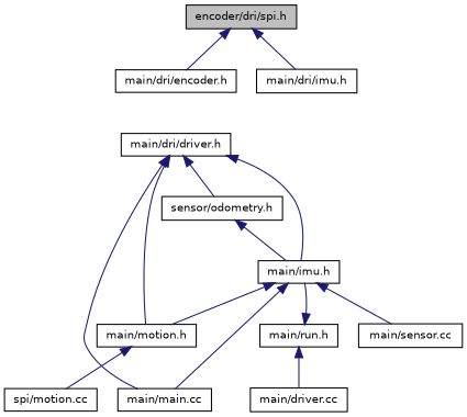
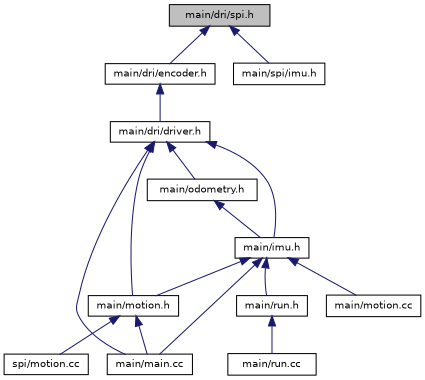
  digraph {
    node [color=black fillcolor=white fontname=Helvetica fontsize=10 shape=record style=filled]
    edge [color=midnightblue dir=back fontname=Helvetica fontsize=10 labelfontname=Helvetica labelfontsize=10 style=solid]
-   n1 [fillcolor=grey75 fontcolor=black height=0.2 label="encoder/dri/spi.h" width=0.4]
+   n1 [fillcolor=grey75 fontcolor=black height=0.2 label="main/dri/spi.h" width=0.4]
    n2 [height=0.2 label="main/dri/encoder.h" width=0.4]
-   n3 [height=0.2 label="main/dri/imu.h" width=0.4]
+   n3 [height=0.2 label="main/spi/imu.h" width=0.4]
    n4 [height=0.2 label="main/dri/driver.h" width=0.4]
    n5 [height=0.2 label="main/main.cc" width=0.4]
    n6 [height=0.2 label="main/motion.h" width=0.4]
-   n7 [height=0.2 label="sensor/odometry.h" width=0.4]
+   n7 [height=0.2 label="main/odometry.h" width=0.4]
    n8 [height=0.2 label="main/imu.h" width=0.4]
    n9 [height=0.2 label="spi/motion.cc" width=0.4]
    n10 [height=0.2 label="main/run.h" width=0.4]
-   n11 [height=0.2 label="main/sensor.cc" width=0.4]
-   n12 [height=0.2 label="main/driver.cc" width=0.4]
+   n11 [height=0.2 label="main/motion.cc" width=0.4]
+   n12 [height=0.2 label="main/run.cc" width=0.4]
    n1 -> n2
    n1 -> n3
+   n2 -> n4
    n4 -> n5
    n4 -> n6
    n4 -> n7
    n4 -> n8
+   n6 -> n5
    n6 -> n9
    n7 -> n8
    n8 -> n5
    n8 -> n6
-   n10 -> n8
+   n8 -> n10
    n8 -> n11
    n10 -> n12
  }
